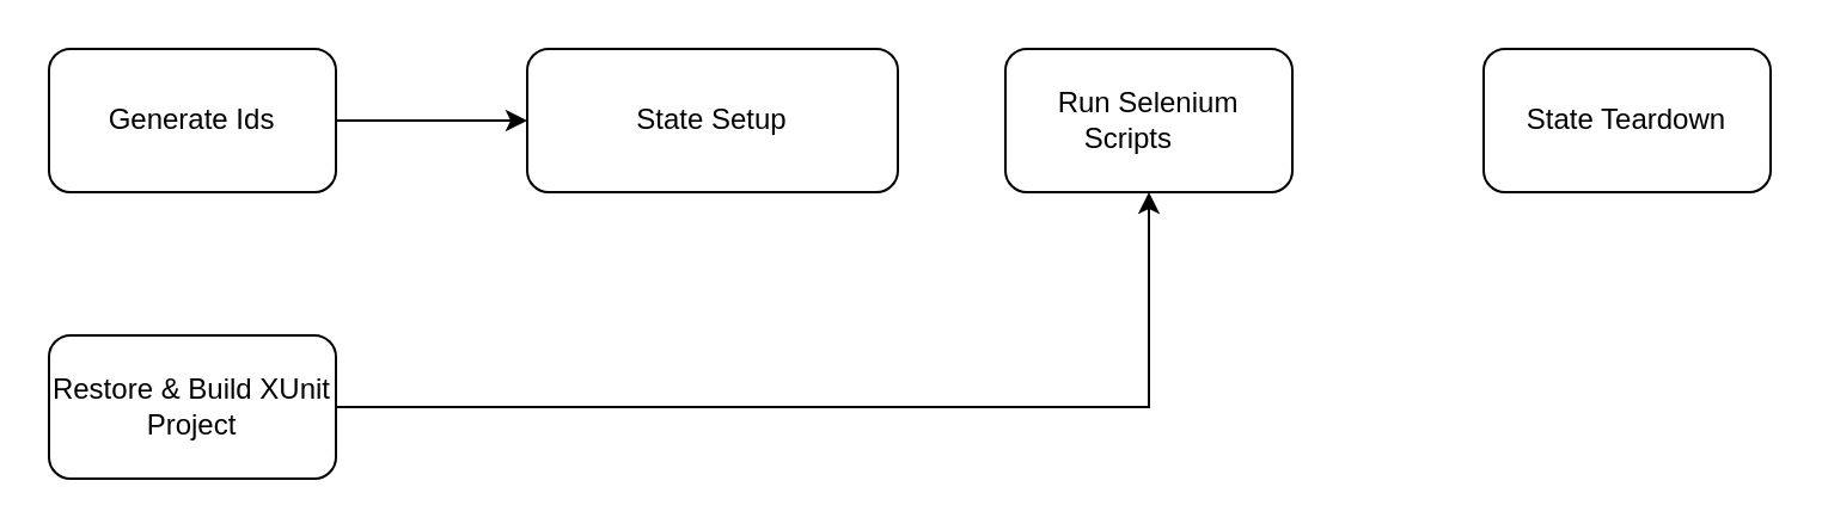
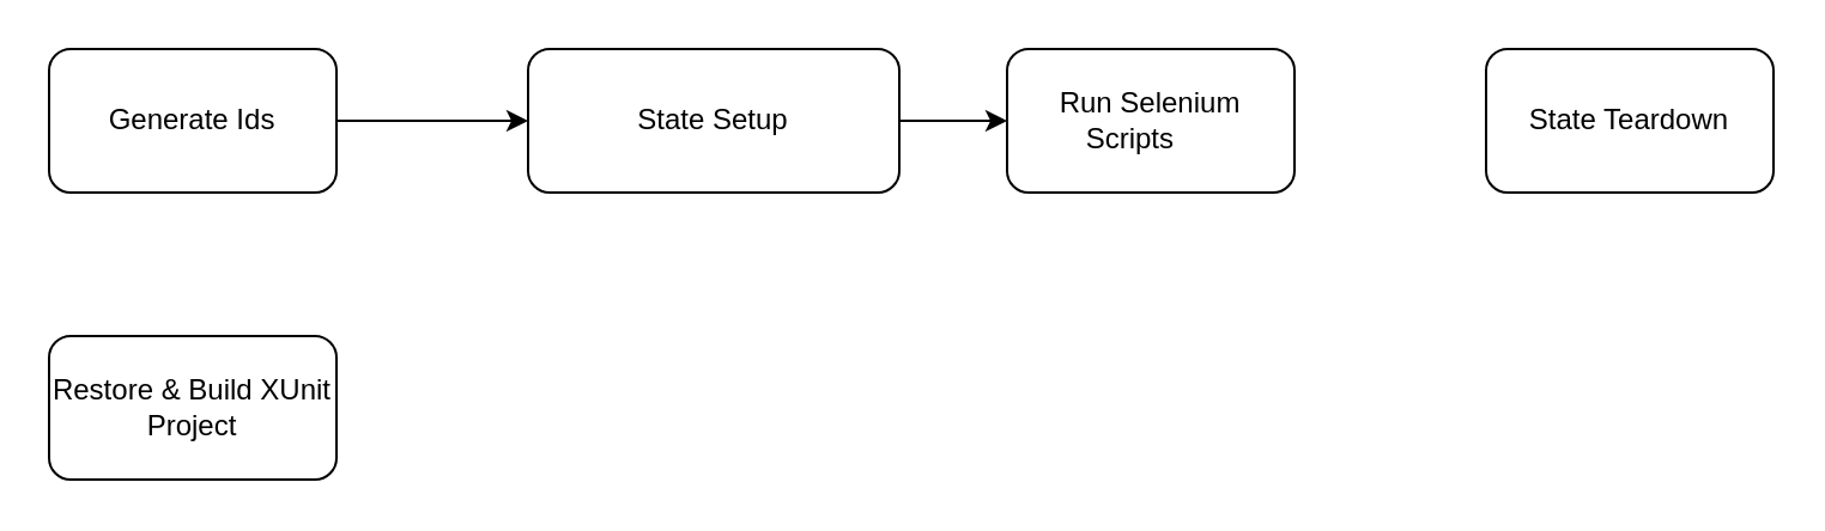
  <mxCell id="0" />
  <mxCell id="1" parent="0" />
  <mxCell id="2" style="edgeStyle=orthogonalEdgeStyle;rounded=0;orthogonalLoop=1;jettySize=auto;html=1;" edge="1" parent="1" source="3" target="7"><mxGeometry relative="1" as="geometry" /></mxCell>
  <mxCell id="3" value="Generate Ids" style="rounded=1;whiteSpace=wrap;html=1;" vertex="1" parent="1"><mxGeometry x="20" y="20" width="120" height="60" as="geometry" /></mxCell>
- <mxCell id="4" style="edgeStyle=orthogonalEdgeStyle;rounded=0;orthogonalLoop=1;jettySize=auto;html=1;" edge="1" parent="1" source="5" target="8"><mxGeometry relative="1" as="geometry" /></mxCell>
  <mxCell id="5" value="Restore &amp;amp; Build XUnit Project" style="rounded=1;whiteSpace=wrap;html=1;" vertex="1" parent="1"><mxGeometry x="20" y="140" width="120" height="60" as="geometry" /></mxCell>
+ <mxCell id="6" style="edgeStyle=orthogonalEdgeStyle;rounded=0;orthogonalLoop=1;jettySize=auto;html=1;" edge="1" parent="1" source="7" target="8"><mxGeometry relative="1" as="geometry" /></mxCell>
  <mxCell id="7" value="State Setup" style="rounded=1;whiteSpace=wrap;html=1;" vertex="1" parent="1"><mxGeometry x="220" y="20" width="155" height="60" as="geometry" /></mxCell>
  <mxCell id="8" value="Run Selenium Scripts&lt;span style=&quot;white-space: pre;&quot;&gt;&#09;&lt;/span&gt;" style="rounded=1;whiteSpace=wrap;html=1;" vertex="1" parent="1"><mxGeometry x="420" y="20" width="120" height="60" as="geometry" /></mxCell>
  <mxCell id="9" value="State Teardown" style="rounded=1;whiteSpace=wrap;html=1;" vertex="1" parent="1"><mxGeometry x="620" y="20" width="120" height="60" as="geometry" /></mxCell>
